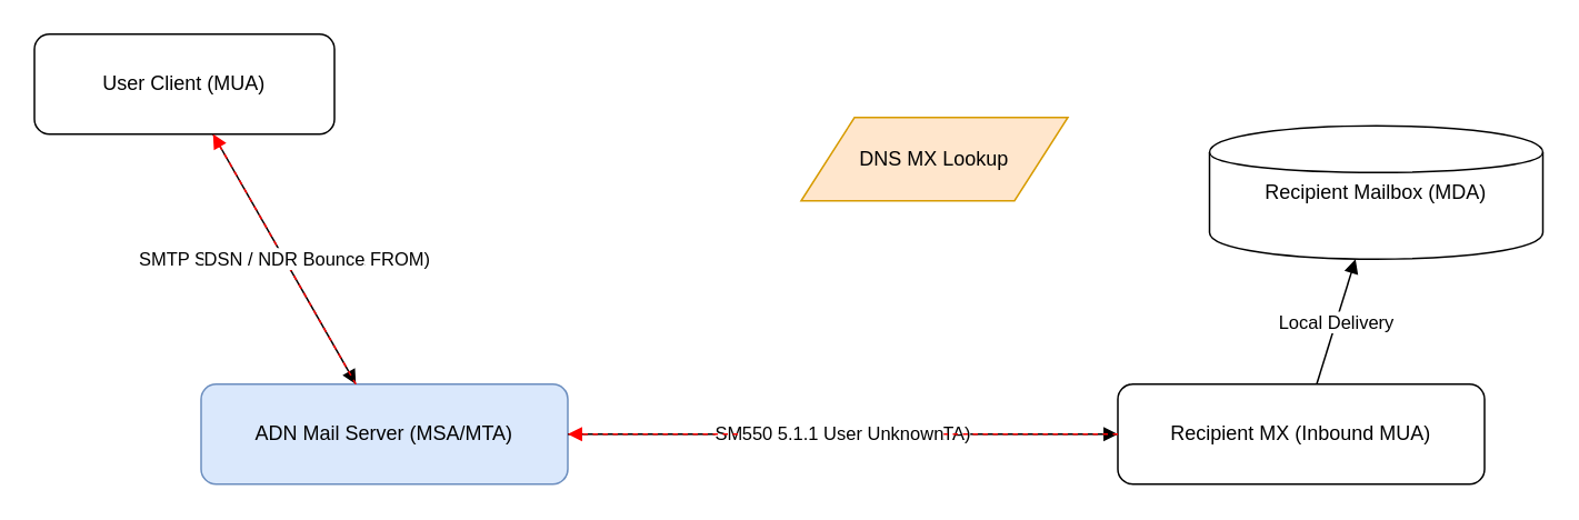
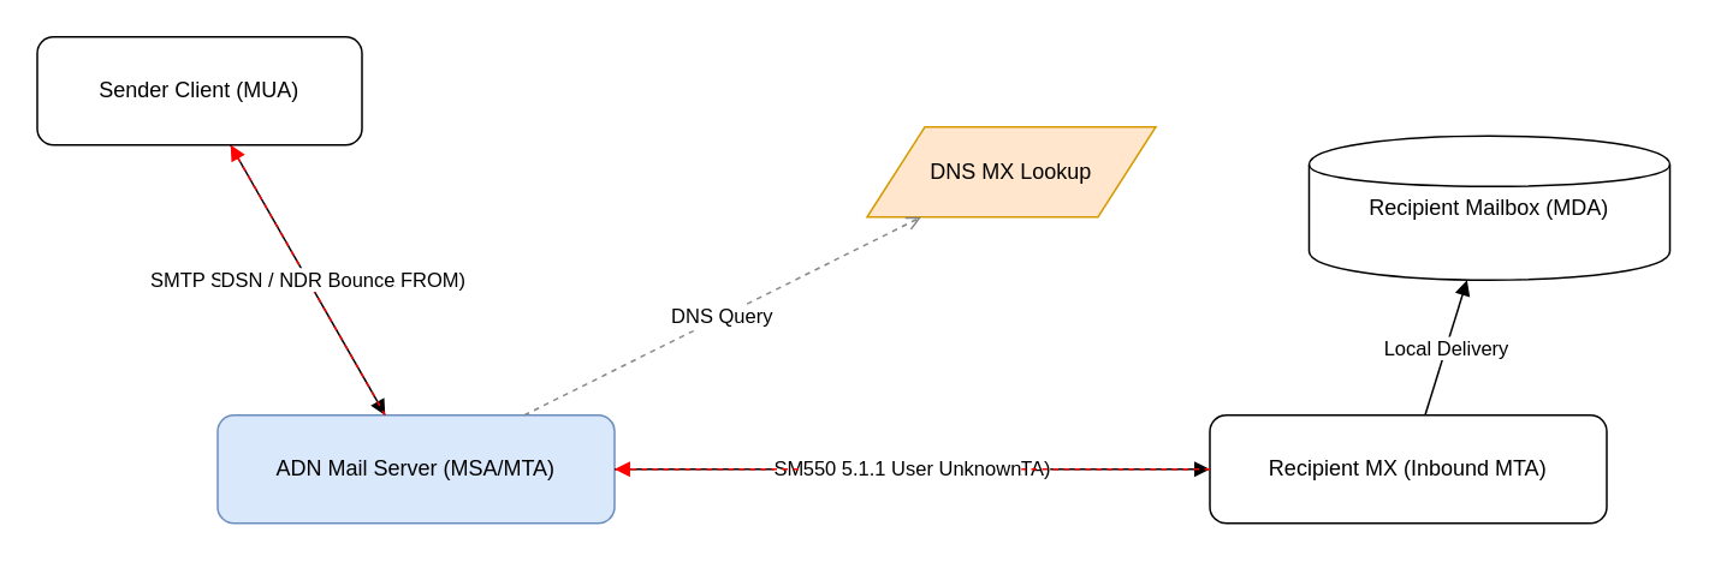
  <mxCell id="0" />
  <mxCell id="1" parent="0" />
- <mxCell id="2" value="User Client (MUA)" style="shape=rectangle;rounded=1;whiteSpace=wrap;html=1;fillColor=#ffffff;strokeColor=#000000;" vertex="1" parent="1"><mxGeometry x="20" y="20" width="180" height="60" as="geometry" /></mxCell>
+ <mxCell id="2" value="Sender Client (MUA)" style="shape=rectangle;rounded=1;whiteSpace=wrap;html=1;fillColor=#ffffff;strokeColor=#000000;" vertex="1" parent="1"><mxGeometry x="20" y="20" width="180" height="60" as="geometry" /></mxCell>
  <mxCell id="3" value="ADN Mail Server (MSA/MTA)" style="shape=rectangle;rounded=1;whiteSpace=wrap;html=1;fillColor=#dae8fc;strokeColor=#6c8ebf;" vertex="1" parent="1"><mxGeometry x="120" y="230" width="220" height="60" as="geometry" /></mxCell>
  <mxCell id="4" value="DNS MX Lookup" style="shape=parallelogram;whiteSpace=wrap;html=1;fillColor=#ffe6cc;strokeColor=#d79b00;" vertex="1" parent="1"><mxGeometry x="480" y="70" width="160" height="50" as="geometry" /></mxCell>
- <mxCell id="5" value="Recipient MX (Inbound MUA)" style="shape=rectangle;rounded=1;whiteSpace=wrap;html=1;fillColor=#ffffff;strokeColor=#000000;" vertex="1" parent="1"><mxGeometry x="670" y="230" width="220" height="60" as="geometry" /></mxCell>
+ <mxCell id="5" value="Recipient MX (Inbound MTA)" style="shape=rectangle;rounded=1;whiteSpace=wrap;html=1;fillColor=#ffffff;strokeColor=#000000;" vertex="1" parent="1"><mxGeometry x="670" y="230" width="220" height="60" as="geometry" /></mxCell>
  <mxCell id="6" value="Recipient Mailbox (MDA)" style="shape=cylinder;whiteSpace=wrap;html=1;fillColor=#ffffff;strokeColor=#000000;" vertex="1" parent="1"><mxGeometry x="725" y="75" width="200" height="80" as="geometry" /></mxCell>
  <mxCell id="7" value="SMTP Submit (AUTH, MAIL FROM)" style="endArrow=block;html=1;" edge="1" parent="1" source="2" target="3"><mxGeometry relative="1" as="geometry" /></mxCell>
+ <mxCell id="8" value="DNS Query" style="endArrow=open;dashed=1;strokeColor=#888888;" edge="1" parent="1" source="3" target="4"><mxGeometry relative="1" as="geometry" /></mxCell>
  <mxCell id="9" value="SMTP Relay (RCPT TO, DATA)" style="endArrow=block;html=1;" edge="1" parent="1" source="3" target="5"><mxGeometry relative="1" as="geometry" /></mxCell>
  <mxCell id="10" value="Local Delivery" style="endArrow=block;html=1;" edge="1" parent="1" source="5" target="6"><mxGeometry relative="1" as="geometry" /></mxCell>
  <mxCell id="11" value="550 5.1.1 User Unknown" style="endArrow=block;dashed=1;strokeColor=#ff0000;html=1;" edge="1" parent="1" source="5" target="3"><mxGeometry relative="1" as="geometry" /></mxCell>
  <mxCell id="12" value="DSN / NDR Bounce" style="endArrow=block;dashed=1;strokeColor=#ff0000;html=1;" edge="1" parent="1" source="3" target="2"><mxGeometry relative="1" as="geometry" /></mxCell>
